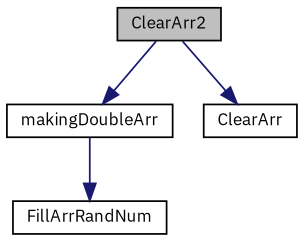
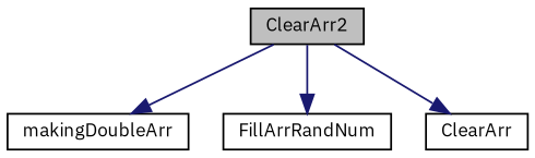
  digraph {
    fontname="IBM Plex Sans"
    rankdir=TB
    node [color=black fillcolor=white fontname="IBM Plex Sans" fontsize=10 shape=record style=filled]
    edge [color=midnightblue fontname="IBM Plex Sans" fontsize=10 labelfontname=Helvetica labelfontsize=10 style=solid]
    n1 [fillcolor=grey75 fontcolor=black height=0.2 label=ClearArr2 width=0.4]
    n2 [height=0.2 label=makingDoubleArr width=0.4]
    n3 [height=0.2 label=FillArrRandNum width=0.4]
    n4 [height=0.2 label=ClearArr width=0.4]
    n1 -> n2
-   n2 -> n3
+   n1 -> n3
    n1 -> n4
  }
